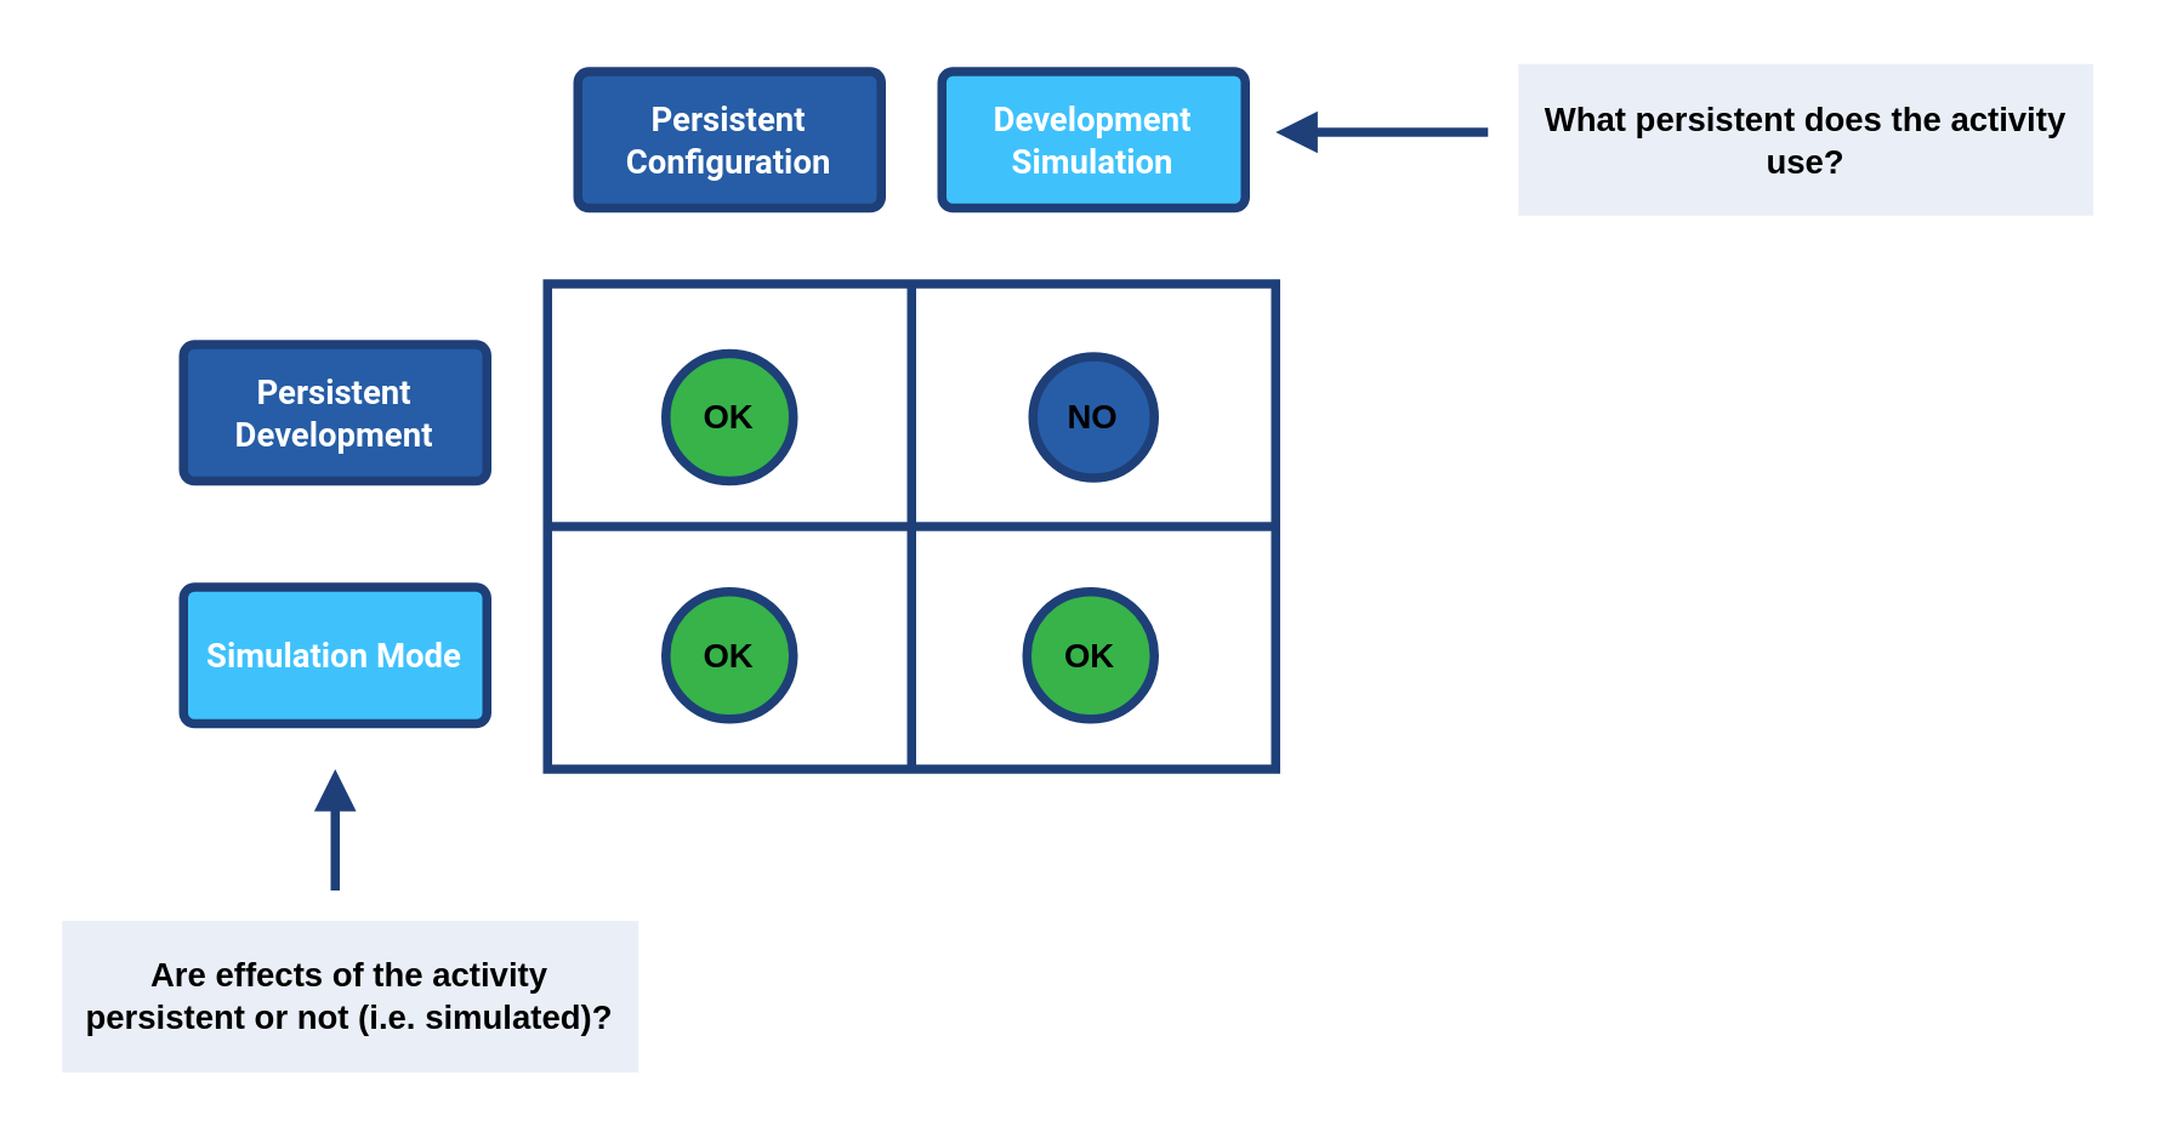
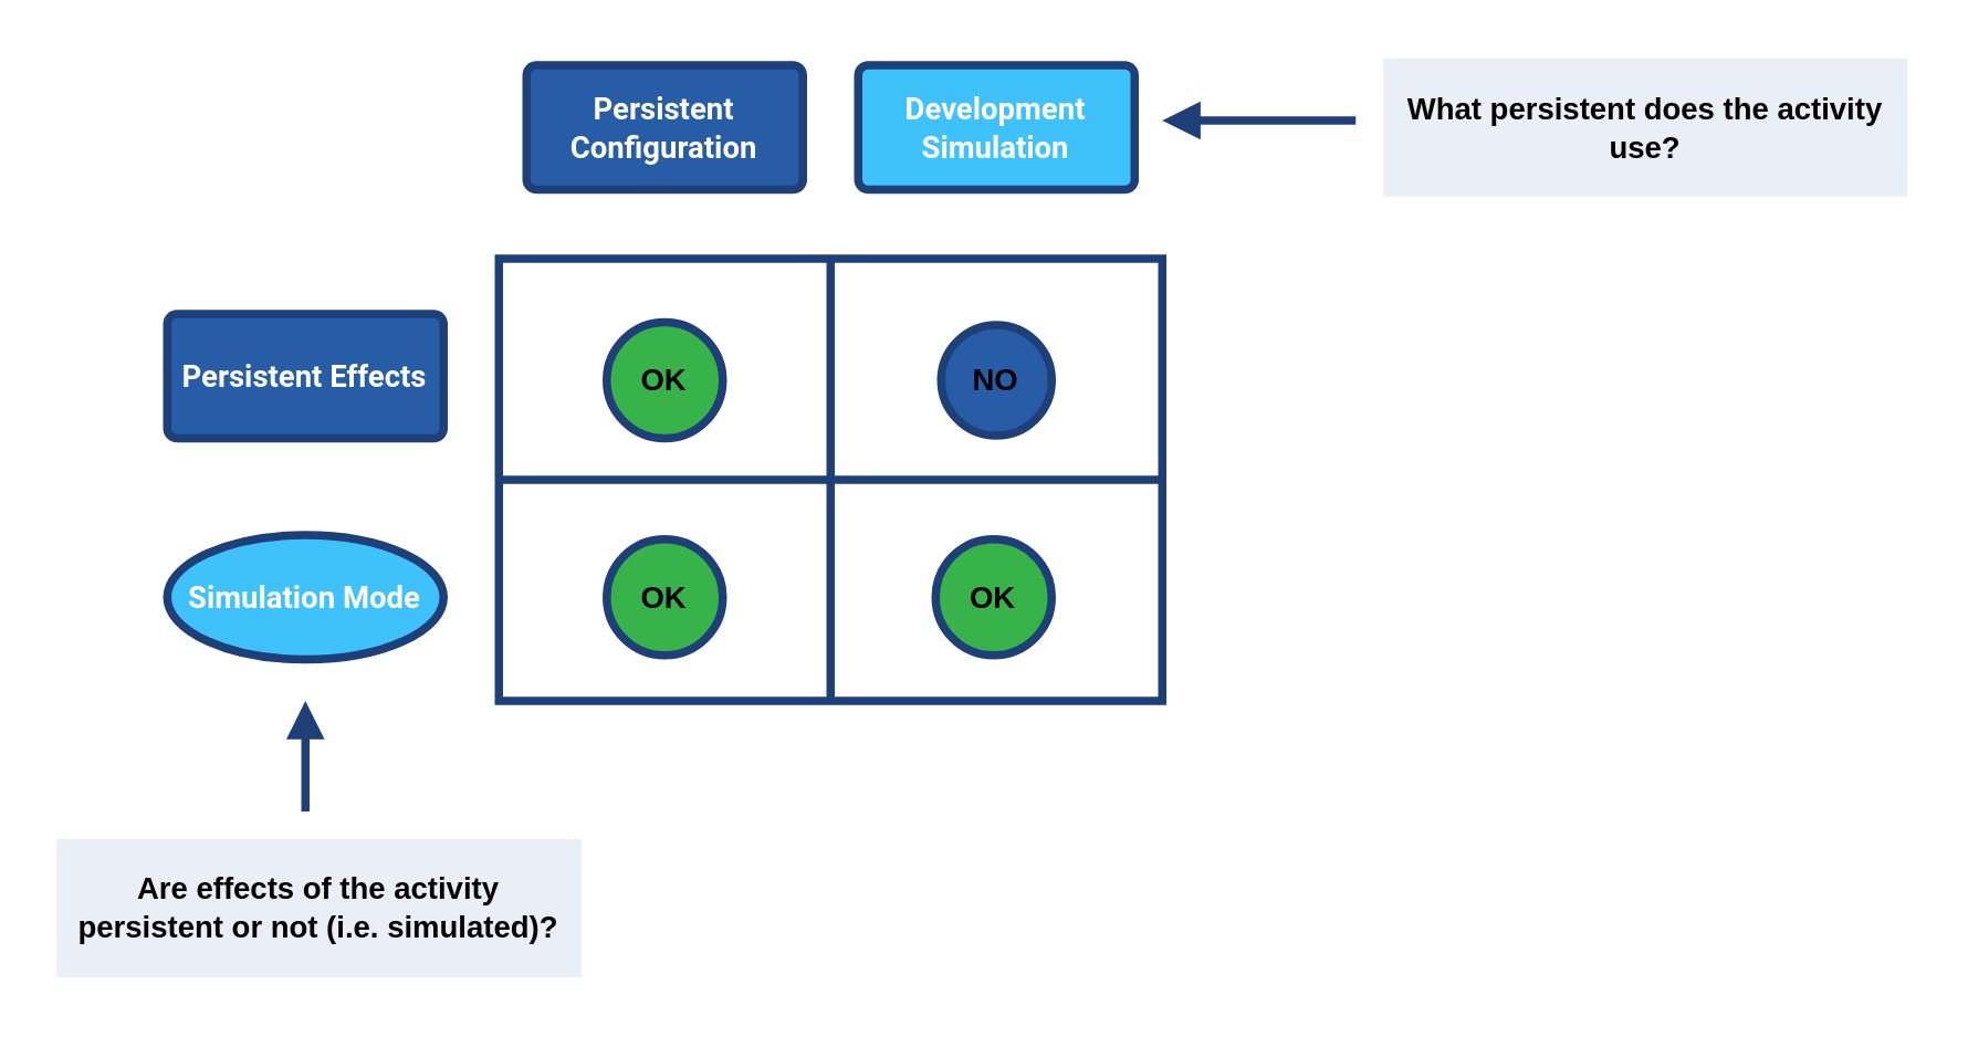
  <mxCell id="0" />
  <mxCell id="1" parent="0" />
  <mxCell id="2" value="" style="shape=table;startSize=0;container=1;collapsible=0;childLayout=tableLayout;fontSize=16;strokeWidth=3;strokeColor=#1E3F78" vertex="1" parent="1"><mxGeometry x="180" y="93" width="240" height="160" as="geometry" /></mxCell>
  <mxCell id="3" value="" style="shape=tableRow;horizontal=0;startSize=0;swimlaneHead=0;swimlaneBody=0;strokeColor=inherit;top=0;left=0;bottom=0;right=0;collapsible=0;dropTarget=0;fillColor=none;points=[[0,0.5],[1,0.5]];portConstraint=eastwest;fontSize=16;" vertex="1" parent="2"><mxGeometry width="240" height="80" as="geometry" /></mxCell>
  <mxCell id="4" value="" style="shape=partialRectangle;html=1;whiteSpace=wrap;connectable=0;strokeColor=inherit;overflow=hidden;fillColor=none;top=0;left=0;bottom=0;right=0;pointerEvents=1;fontSize=16;" vertex="1" parent="3"><mxGeometry width="120" height="80" as="geometry"><mxRectangle width="120" height="80" as="alternateBounds" /></mxGeometry></mxCell>
  <mxCell id="5" value="" style="shape=partialRectangle;html=1;whiteSpace=wrap;connectable=0;strokeColor=inherit;overflow=hidden;fillColor=none;top=0;left=0;bottom=0;right=0;pointerEvents=1;fontSize=16;" vertex="1" parent="3"><mxGeometry x="120" width="120" height="80" as="geometry"><mxRectangle width="120" height="80" as="alternateBounds" /></mxGeometry></mxCell>
  <mxCell id="6" value="" style="shape=tableRow;horizontal=0;startSize=0;swimlaneHead=0;swimlaneBody=0;strokeColor=inherit;top=0;left=0;bottom=0;right=0;collapsible=0;dropTarget=0;fillColor=none;points=[[0,0.5],[1,0.5]];portConstraint=eastwest;fontSize=16;" vertex="1" parent="2"><mxGeometry y="80" width="240" height="80" as="geometry" /></mxCell>
  <mxCell id="7" value="" style="shape=partialRectangle;html=1;whiteSpace=wrap;connectable=0;strokeColor=inherit;overflow=hidden;fillColor=none;top=0;left=0;bottom=0;right=0;pointerEvents=1;fontSize=16;" vertex="1" parent="6"><mxGeometry width="120" height="80" as="geometry"><mxRectangle width="120" height="80" as="alternateBounds" /></mxGeometry></mxCell>
  <mxCell id="8" value="" style="shape=partialRectangle;html=1;whiteSpace=wrap;connectable=0;strokeColor=inherit;overflow=hidden;fillColor=none;top=0;left=0;bottom=0;right=0;pointerEvents=1;fontSize=16;" vertex="1" parent="6"><mxGeometry x="120" width="120" height="80" as="geometry"><mxRectangle width="120" height="80" as="alternateBounds" /></mxGeometry></mxCell>
  <mxCell id="9" value="&lt;font color=&quot;#ffffff&quot; face=&quot;Roboto&quot; data-font-src=&quot;https://fonts.googleapis.com/css?family=Roboto&quot; style=&quot;font-size: 11px; line-height: 125%;&quot;&gt;Persistent Configuration&lt;/font&gt;" style="rounded=1;whiteSpace=wrap;html=1;strokeWidth=3;arcSize=8;strokeColor=#1E3F78;fillColor=#265DA6;fontStyle=1;spacing=2;fontSize=11;" vertex="1" parent="1"><mxGeometry x="190" y="23" width="100" height="45" as="geometry" /></mxCell>
  <mxCell id="10" value="&lt;font color=&quot;#ffffff&quot; face=&quot;Roboto&quot; data-font-src=&quot;https://fonts.googleapis.com/css?family=Roboto&quot; style=&quot;font-size: 11px; line-height: 125%;&quot;&gt;Development Simulation&lt;/font&gt;" style="rounded=1;whiteSpace=wrap;html=1;strokeWidth=3;arcSize=8;strokeColor=#1E3F78;fillColor=#3FC2FC;fontStyle=1;spacing=2;fontSize=11;" vertex="1" parent="1"><mxGeometry x="310" y="23" width="100" height="45" as="geometry" /></mxCell>
- <mxCell id="11" value="&lt;font color=&quot;#ffffff&quot; face=&quot;Roboto&quot; data-font-src=&quot;https://fonts.googleapis.com/css?family=Roboto&quot; style=&quot;font-size: 11px; line-height: 125%;&quot;&gt;Persistent Development&lt;/font&gt;" style="rounded=1;whiteSpace=wrap;html=1;strokeWidth=3;arcSize=8;strokeColor=#1E3F78;fillColor=#265DA6;fontStyle=1;spacing=2;fontSize=11;" vertex="1" parent="1"><mxGeometry x="60" y="113" width="100" height="45" as="geometry" /></mxCell>
- <mxCell id="12" value="&lt;font color=&quot;#ffffff&quot; face=&quot;Roboto&quot; data-font-src=&quot;https://fonts.googleapis.com/css?family=Roboto&quot; style=&quot;font-size: 11px; line-height: 125%;&quot;&gt;Simulation Mode&lt;/font&gt;" style="rounded=1;whiteSpace=wrap;html=1;strokeWidth=3;arcSize=8;strokeColor=#1E3F78;fillColor=#3FC2FC;fontStyle=1;spacing=2;fontSize=11;" vertex="1" parent="1"><mxGeometry x="60" y="193" width="100" height="45" as="geometry" /></mxCell>
+ <mxCell id="11" value="&lt;font color=&quot;#ffffff&quot; face=&quot;Roboto&quot; data-font-src=&quot;https://fonts.googleapis.com/css?family=Roboto&quot; style=&quot;font-size: 11px; line-height: 125%;&quot;&gt;Persistent Effects&lt;/font&gt;" style="rounded=1;whiteSpace=wrap;html=1;strokeWidth=3;arcSize=8;strokeColor=#1E3F78;fillColor=#265DA6;fontStyle=1;spacing=2;fontSize=11;" vertex="1" parent="1"><mxGeometry x="60" y="113" width="100" height="45" as="geometry" /></mxCell>
+ <mxCell id="12" value="&lt;font color=&quot;#ffffff&quot; face=&quot;Roboto&quot; data-font-src=&quot;https://fonts.googleapis.com/css?family=Roboto&quot; style=&quot;font-size: 11px; line-height: 125%;&quot;&gt;Simulation Mode&lt;/font&gt;" style="ellipse;whiteSpace=wrap;html=1;strokeWidth=3;arcSize=8;strokeColor=#1E3F78;fillColor=#3FC2FC;fontStyle=1;spacing=2;fontSize=11;" vertex="1" parent="1"><mxGeometry x="60" y="193" width="100" height="45" as="geometry" /></mxCell>
  <mxCell id="13" value="OK" style="ellipse;whiteSpace=wrap;html=1;aspect=fixed;rounded=0;glass=0;strokeColor=#1E3F78;strokeWidth=3;fillColor=#37B34A;fontStyle=1;spacing=2;fontSize=11;" vertex="1" parent="1"><mxGeometry x="219" y="116" width="42" height="42" as="geometry" /></mxCell>
  <mxCell id="14" value="NO" style="ellipse;whiteSpace=wrap;html=1;aspect=fixed;rounded=0;glass=0;strokeColor=#1E3F78;strokeWidth=3;fillColor=#265da6;fontStyle=1;spacing=2;fontSize=11;" vertex="1" parent="1"><mxGeometry x="340" y="117" width="40" height="40" as="geometry" /></mxCell>
  <mxCell id="15" value="OK" style="ellipse;whiteSpace=wrap;html=1;aspect=fixed;rounded=0;glass=0;strokeColor=#1E3F78;strokeWidth=3;fillColor=#37B34A;fontStyle=1;spacing=2;fontSize=11;" vertex="1" parent="1"><mxGeometry x="219" y="194.5" width="42" height="42" as="geometry" /></mxCell>
  <mxCell id="16" value="OK" style="ellipse;whiteSpace=wrap;html=1;aspect=fixed;rounded=0;glass=0;strokeColor=#1E3F78;strokeWidth=3;fillColor=#37B34A;fontStyle=1;spacing=2;fontSize=11;" vertex="1" parent="1"><mxGeometry x="338" y="194.5" width="42" height="42" as="geometry" /></mxCell>
  <mxCell id="17" value="What persistent does the activity use?" style="rounded=0;whiteSpace=wrap;html=1;strokeWidth=2;perimeterSpacing=0;glass=0;strokeColor=none;fillColor=#EAEFF7;fontStyle=1;spacing=2;fontSize=11;" vertex="1" parent="1"><mxGeometry x="500" y="20.5" width="189.58" height="50" as="geometry" /></mxCell>
  <mxCell id="18" value="" style="endArrow=block;html=1;strokeWidth=3;strokeColor=#1E3F78;endFill=1;rounded=0;" edge="1" parent="1"><mxGeometry width="50" height="50" relative="1" as="geometry"><mxPoint x="490" y="43" as="sourcePoint" /><mxPoint x="420" y="43" as="targetPoint" /></mxGeometry></mxCell>
  <mxCell id="19" value="Are effects of the activity persistent or not (i.e. simulated)?" style="rounded=0;whiteSpace=wrap;html=1;strokeWidth=2;perimeterSpacing=0;glass=0;strokeColor=none;fillColor=#EAEFF7;fontStyle=1;spacing=2;fontSize=11;spacingLeft=2;spacingRight=2;" vertex="1" parent="1"><mxGeometry x="20" y="303" width="190" height="50" as="geometry" /></mxCell>
  <mxCell id="20" value="" style="endArrow=block;html=1;strokeWidth=3;strokeColor=#1E3F78;endFill=1;rounded=0;" edge="1" parent="1"><mxGeometry width="50" height="50" relative="1" as="geometry"><mxPoint x="110" y="293" as="sourcePoint" /><mxPoint x="110" y="253" as="targetPoint" /></mxGeometry></mxCell>
